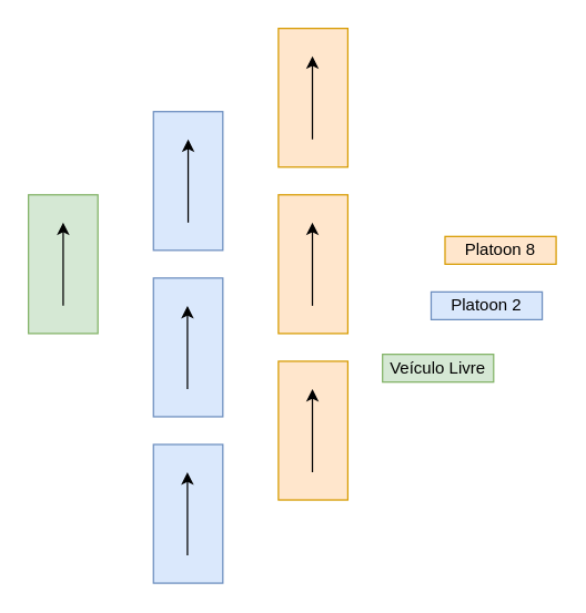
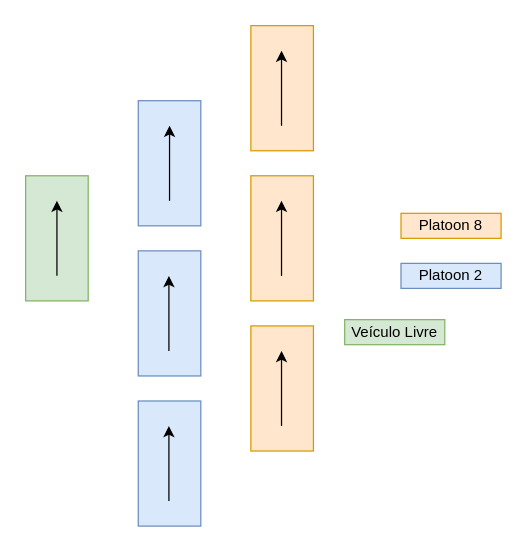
  <mxCell id="0" />
  <mxCell id="1" parent="0" />
  <mxCell id="2" value="" style="rounded=0;whiteSpace=wrap;html=1;fillColor=#ffe6cc;strokeColor=#d79b00;" vertex="1" parent="1"><mxGeometry x="200" y="20" width="50" height="100" as="geometry" /></mxCell>
  <mxCell id="3" value="" style="rounded=0;whiteSpace=wrap;html=1;fillColor=#ffe6cc;strokeColor=#d79b00;" vertex="1" parent="1"><mxGeometry x="200" y="140" width="50" height="100" as="geometry" /></mxCell>
  <mxCell id="4" value="" style="rounded=0;whiteSpace=wrap;html=1;fillColor=#ffe6cc;strokeColor=#d79b00;" vertex="1" parent="1"><mxGeometry x="200" y="260" width="50" height="100" as="geometry" /></mxCell>
  <mxCell id="5" value="" style="rounded=0;whiteSpace=wrap;html=1;fillColor=#dae8fc;strokeColor=#6c8ebf;" vertex="1" parent="1"><mxGeometry x="110" y="80" width="50" height="100" as="geometry" /></mxCell>
  <mxCell id="6" value="" style="rounded=0;whiteSpace=wrap;html=1;fillColor=#dae8fc;strokeColor=#6c8ebf;" vertex="1" parent="1"><mxGeometry x="110" y="200" width="50" height="100" as="geometry" /></mxCell>
  <mxCell id="7" value="" style="rounded=0;whiteSpace=wrap;html=1;fillColor=#dae8fc;strokeColor=#6c8ebf;" vertex="1" parent="1"><mxGeometry x="110" y="320" width="50" height="100" as="geometry" /></mxCell>
  <mxCell id="8" value="" style="endArrow=classic;html=1;" edge="1" parent="1"><mxGeometry width="50" height="50" relative="1" as="geometry"><mxPoint x="135" y="160" as="sourcePoint" /><mxPoint x="135" y="100" as="targetPoint" /></mxGeometry></mxCell>
  <mxCell id="9" value="" style="endArrow=classic;html=1;" edge="1" parent="1"><mxGeometry width="50" height="50" relative="1" as="geometry"><mxPoint x="134.5" y="280" as="sourcePoint" /><mxPoint x="134.5" y="220" as="targetPoint" /></mxGeometry></mxCell>
  <mxCell id="10" value="" style="endArrow=classic;html=1;" edge="1" parent="1"><mxGeometry width="50" height="50" relative="1" as="geometry"><mxPoint x="134.5" y="400" as="sourcePoint" /><mxPoint x="134.5" y="340" as="targetPoint" /></mxGeometry></mxCell>
  <mxCell id="11" value="" style="endArrow=classic;html=1;" edge="1" parent="1"><mxGeometry width="50" height="50" relative="1" as="geometry"><mxPoint x="224.5" y="100" as="sourcePoint" /><mxPoint x="224.5" y="40" as="targetPoint" /></mxGeometry></mxCell>
  <mxCell id="12" value="" style="endArrow=classic;html=1;" edge="1" parent="1"><mxGeometry width="50" height="50" relative="1" as="geometry"><mxPoint x="224.5" y="220" as="sourcePoint" /><mxPoint x="224.5" y="160" as="targetPoint" /></mxGeometry></mxCell>
  <mxCell id="13" value="" style="endArrow=classic;html=1;" edge="1" parent="1"><mxGeometry width="50" height="50" relative="1" as="geometry"><mxPoint x="224.5" y="340" as="sourcePoint" /><mxPoint x="224.5" y="280" as="targetPoint" /></mxGeometry></mxCell>
  <mxCell id="14" value="" style="rounded=0;whiteSpace=wrap;html=1;fillColor=#d5e8d4;strokeColor=#82b366;" vertex="1" parent="1"><mxGeometry x="20" y="140" width="50" height="100" as="geometry" /></mxCell>
  <mxCell id="15" value="" style="endArrow=classic;html=1;" edge="1" parent="1"><mxGeometry width="50" height="50" relative="1" as="geometry"><mxPoint x="45" y="220" as="sourcePoint" /><mxPoint x="45" y="160" as="targetPoint" /></mxGeometry></mxCell>
  <mxCell id="16" value="Platoon 8" style="text;html=1;strokeColor=#d79b00;fillColor=#ffe6cc;align=center;verticalAlign=middle;whiteSpace=wrap;rounded=0;" vertex="1" parent="1"><mxGeometry x="320" y="170" width="80" height="20" as="geometry" /></mxCell>
- <mxCell id="17" value="Platoon 2" style="text;html=1;strokeColor=#6c8ebf;fillColor=#dae8fc;align=center;verticalAlign=middle;whiteSpace=wrap;rounded=0;" vertex="1" parent="1"><mxGeometry x="310" y="210" width="80" height="20" as="geometry" /></mxCell>
+ <mxCell id="17" value="Platoon 2" style="text;html=1;strokeColor=#6c8ebf;fillColor=#dae8fc;align=center;verticalAlign=middle;whiteSpace=wrap;rounded=0;" vertex="1" parent="1"><mxGeometry x="320" y="210" width="80" height="20" as="geometry" /></mxCell>
  <mxCell id="18" value="Veículo Livre" style="text;html=1;strokeColor=#82b366;fillColor=#d5e8d4;align=center;verticalAlign=middle;whiteSpace=wrap;rounded=0;" vertex="1" parent="1"><mxGeometry x="275" y="255" width="80" height="20" as="geometry" /></mxCell>
